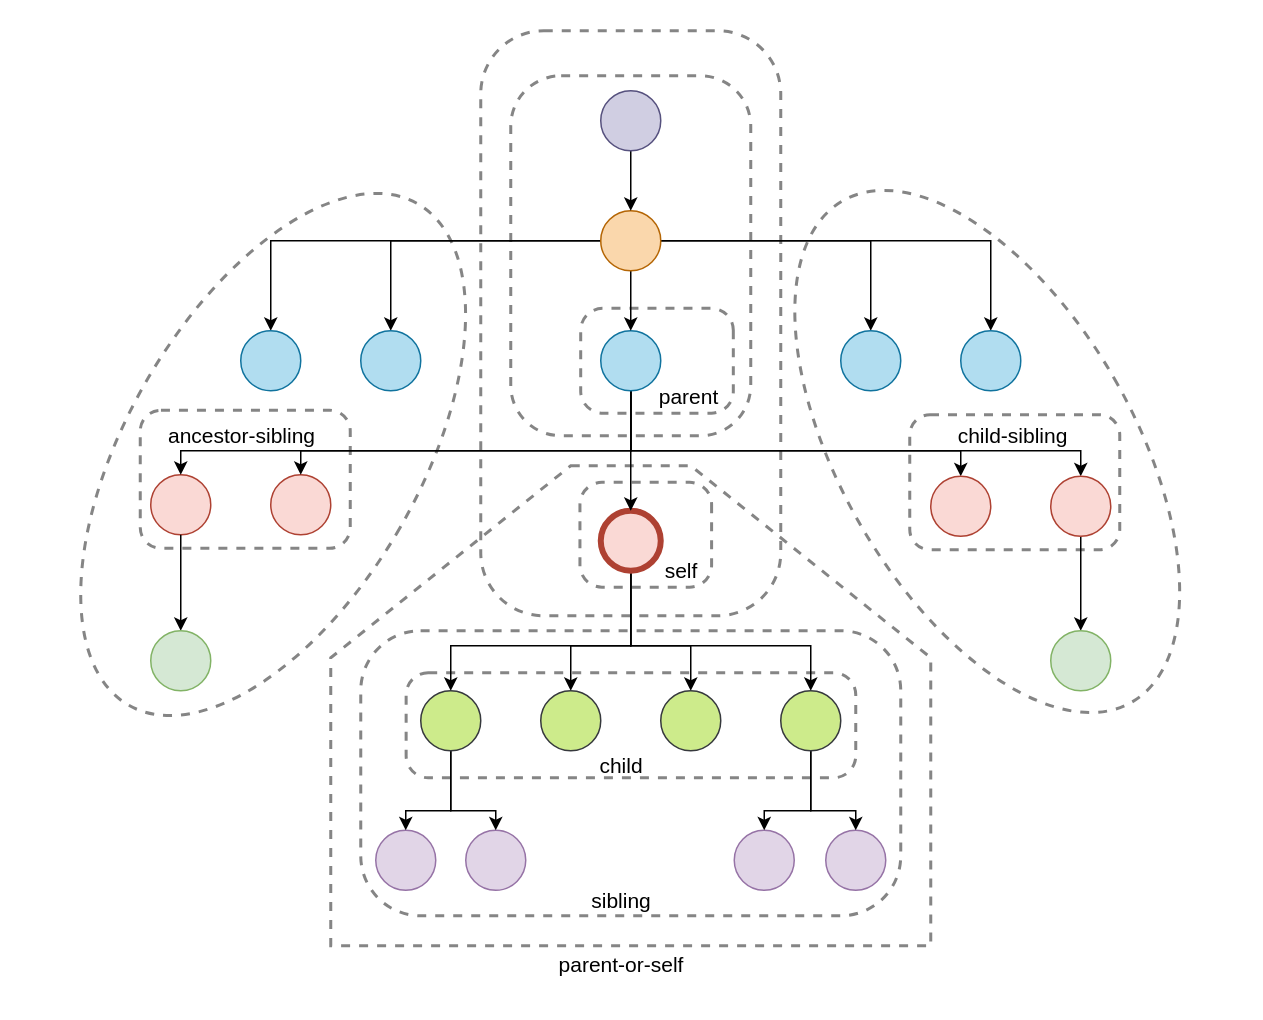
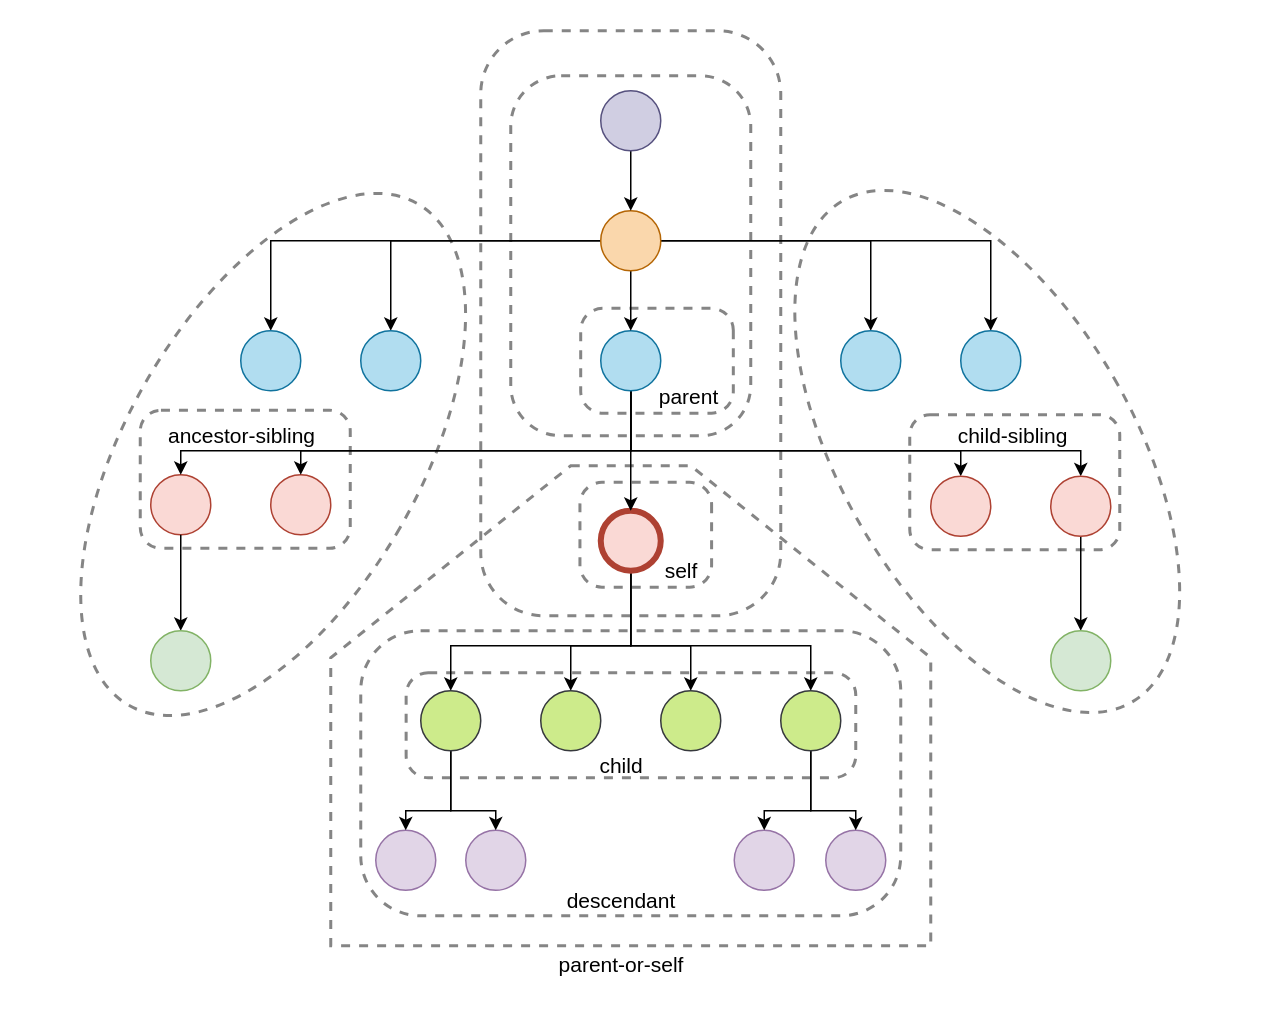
  <mxCell id="0" />
  <mxCell id="1" parent="0" />
  <mxCell id="2" value="" style="ellipse;whiteSpace=wrap;html=1;dashed=1;fontSize=16;strokeColor=#858585;strokeWidth=2;fillColor=none;rotation=-30;" vertex="1" parent="1"><mxGeometry x="497" y="107.6" width="195.32" height="385.81" as="geometry" /></mxCell>
  <mxCell id="3" value="" style="ellipse;whiteSpace=wrap;html=1;dashed=1;fontSize=16;strokeColor=#858585;strokeWidth=2;fillColor=none;rotation=30;" vertex="1" parent="1"><mxGeometry x="20.94" y="109.6" width="195.32" height="385.81" as="geometry" /></mxCell>
  <mxCell id="4" value="" style="rounded=1;whiteSpace=wrap;html=1;fontSize=16;strokeColor=#858585;strokeWidth=2;fillColor=none;dashed=1;" vertex="1" parent="1"><mxGeometry x="30" y="273" width="140" height="92" as="geometry" /></mxCell>
  <mxCell id="5" value="" style="ellipse;whiteSpace=wrap;html=1;aspect=fixed;fillColor=#fad9d5;strokeColor=#ae4132;" vertex="1" parent="1"><mxGeometry x="37" y="316" width="40" height="40" as="geometry" /></mxCell>
  <mxCell id="6" value="" style="ellipse;whiteSpace=wrap;html=1;aspect=fixed;fillColor=#fad9d5;strokeColor=#ae4132;" vertex="1" parent="1"><mxGeometry x="117" y="316" width="40" height="40" as="geometry" /></mxCell>
  <mxCell id="7" value="" style="rounded=1;whiteSpace=wrap;html=1;fontSize=16;strokeColor=#858585;strokeWidth=2;fillColor=none;dashed=1;" vertex="1" parent="1"><mxGeometry x="543" y="276" width="140" height="90" as="geometry" /></mxCell>
  <mxCell id="8" value="" style="shape=loopLimit;whiteSpace=wrap;html=1;dashed=1;fontSize=16;strokeColor=#858585;strokeWidth=2;fillColor=none;size=160;" vertex="1" parent="1"><mxGeometry x="157" y="310" width="400" height="320" as="geometry" /></mxCell>
  <mxCell id="9" value="" style="rounded=1;whiteSpace=wrap;html=1;dashed=1;fontSize=16;strokeColor=#858585;strokeWidth=2;fillColor=none;arcSize=21;" vertex="1" parent="1"><mxGeometry x="177" y="420" width="360" height="190" as="geometry" /></mxCell>
  <mxCell id="10" value="" style="rounded=1;whiteSpace=wrap;html=1;dashed=1;fontSize=16;strokeColor=#858585;strokeWidth=2;fillColor=none;arcSize=21;rotation=90;" vertex="1" parent="1"><mxGeometry x="332.09" y="312.12" width="69.87" height="87.77" as="geometry" /></mxCell>
  <mxCell id="11" value="" style="rounded=1;whiteSpace=wrap;html=1;dashed=1;fontSize=16;strokeColor=#858585;strokeWidth=2;fillColor=none;arcSize=21;" vertex="1" parent="1"><mxGeometry x="207.26" y="448" width="299.74" height="70" as="geometry" /></mxCell>
  <mxCell id="12" value="" style="rounded=1;whiteSpace=wrap;html=1;dashed=1;fontSize=16;strokeColor=#858585;strokeWidth=2;fillColor=none;arcSize=21;" vertex="1" parent="1"><mxGeometry x="277" y="50" width="160" height="240" as="geometry" /></mxCell>
  <mxCell id="13" value="" style="rounded=1;whiteSpace=wrap;html=1;dashed=1;fontSize=16;strokeColor=#858585;strokeWidth=2;fillColor=none;arcSize=21;" vertex="1" parent="1"><mxGeometry x="257" width="200" height="390" as="geometry" y="20" /></mxCell>
  <mxCell id="14" value="" style="rounded=1;whiteSpace=wrap;html=1;dashed=1;fontSize=16;strokeColor=#858585;strokeWidth=2;fillColor=none;arcSize=21;rotation=90;" vertex="1" parent="1"><mxGeometry x="339.58" y="189.13" width="69.87" height="101.75" as="geometry" /></mxCell>
  <mxCell id="15" style="edgeStyle=orthogonalEdgeStyle;rounded=0;orthogonalLoop=1;jettySize=auto;html=1;exitX=0.5;exitY=1;exitDx=0;exitDy=0;fontSize=22;" edge="1" parent="1" source="19" target="43"><mxGeometry relative="1" as="geometry"><Array as="points"><mxPoint x="357" y="430" /><mxPoint x="397" y="430" /></Array></mxGeometry></mxCell>
  <mxCell id="16" style="edgeStyle=orthogonalEdgeStyle;rounded=0;orthogonalLoop=1;jettySize=auto;html=1;exitX=0.5;exitY=1;exitDx=0;exitDy=0;fontSize=22;" edge="1" parent="1" source="19" target="42"><mxGeometry relative="1" as="geometry"><Array as="points"><mxPoint x="357" y="430" /><mxPoint x="317" y="430" /></Array></mxGeometry></mxCell>
  <mxCell id="17" style="edgeStyle=orthogonalEdgeStyle;rounded=0;orthogonalLoop=1;jettySize=auto;html=1;exitX=0.5;exitY=1;exitDx=0;exitDy=0;entryX=0.5;entryY=0;entryDx=0;entryDy=0;fontSize=22;" edge="1" parent="1" source="19" target="46"><mxGeometry relative="1" as="geometry"><Array as="points"><mxPoint x="357" y="430" /><mxPoint x="477" y="430" /></Array></mxGeometry></mxCell>
  <mxCell id="18" style="edgeStyle=orthogonalEdgeStyle;rounded=0;orthogonalLoop=1;jettySize=auto;html=1;exitX=0.5;exitY=1;exitDx=0;exitDy=0;entryX=0.5;entryY=0;entryDx=0;entryDy=0;fontSize=22;" edge="1" parent="1" source="19" target="49"><mxGeometry relative="1" as="geometry"><Array as="points"><mxPoint x="357" y="430" /><mxPoint x="237" y="430" /></Array></mxGeometry></mxCell>
  <mxCell id="19" value="" style="ellipse;whiteSpace=wrap;html=1;aspect=fixed;fillColor=#fad9d5;strokeColor=#ae4132;strokeWidth=4;" vertex="1" parent="1"><mxGeometry x="337" y="340" width="40" height="40" as="geometry" /></mxCell>
  <mxCell id="20" style="edgeStyle=orthogonalEdgeStyle;rounded=0;orthogonalLoop=1;jettySize=auto;html=1;exitX=0.5;exitY=1;exitDx=0;exitDy=0;fontSize=22;" edge="1" parent="1" source="25" target="19"><mxGeometry relative="1" as="geometry" /></mxCell>
  <mxCell id="21" style="edgeStyle=orthogonalEdgeStyle;rounded=0;orthogonalLoop=1;jettySize=auto;html=1;exitX=0.5;exitY=1;exitDx=0;exitDy=0;fontSize=22;" edge="1" parent="1" source="25" target="6"><mxGeometry relative="1" as="geometry"><Array as="points"><mxPoint x="357" y="300" /><mxPoint x="137" y="300" /></Array></mxGeometry></mxCell>
  <mxCell id="22" style="edgeStyle=orthogonalEdgeStyle;rounded=0;orthogonalLoop=1;jettySize=auto;html=1;exitX=0.5;exitY=1;exitDx=0;exitDy=0;fontSize=22;" edge="1" parent="1" source="25" target="50"><mxGeometry relative="1" as="geometry"><Array as="points"><mxPoint x="357" y="300" /><mxPoint x="577" y="300" /></Array></mxGeometry></mxCell>
  <mxCell id="23" style="edgeStyle=orthogonalEdgeStyle;rounded=0;orthogonalLoop=1;jettySize=auto;html=1;exitX=0.5;exitY=1;exitDx=0;exitDy=0;fontSize=22;" edge="1" parent="1" source="25" target="52"><mxGeometry relative="1" as="geometry"><Array as="points"><mxPoint x="357" y="300" /><mxPoint x="657" y="300" /></Array></mxGeometry></mxCell>
  <mxCell id="24" style="edgeStyle=orthogonalEdgeStyle;rounded=0;orthogonalLoop=1;jettySize=auto;html=1;exitX=0.5;exitY=1;exitDx=0;exitDy=0;entryX=0.5;entryY=0;entryDx=0;entryDy=0;fontSize=22;" edge="1" parent="1" source="25" target="5"><mxGeometry relative="1" as="geometry"><Array as="points"><mxPoint x="357" y="300" /><mxPoint x="57" y="300" /></Array></mxGeometry></mxCell>
  <mxCell id="25" value="" style="ellipse;whiteSpace=wrap;html=1;aspect=fixed;fillColor=#b1ddf0;strokeColor=#10739e;" vertex="1" parent="1"><mxGeometry x="337" y="220" width="40" height="40" as="geometry" /></mxCell>
  <mxCell id="26" style="edgeStyle=orthogonalEdgeStyle;rounded=0;orthogonalLoop=1;jettySize=auto;html=1;entryX=0.5;entryY=0;entryDx=0;entryDy=0;fontSize=22;" edge="1" parent="1" source="31" target="34"><mxGeometry relative="1" as="geometry" /></mxCell>
  <mxCell id="27" style="edgeStyle=orthogonalEdgeStyle;rounded=0;orthogonalLoop=1;jettySize=auto;html=1;exitX=1;exitY=0.5;exitDx=0;exitDy=0;entryX=0.5;entryY=0;entryDx=0;entryDy=0;fontSize=22;" edge="1" parent="1" source="31" target="35"><mxGeometry relative="1" as="geometry" /></mxCell>
  <mxCell id="28" style="edgeStyle=orthogonalEdgeStyle;rounded=0;orthogonalLoop=1;jettySize=auto;html=1;entryX=0.5;entryY=0;entryDx=0;entryDy=0;fontSize=22;" edge="1" parent="1" source="31" target="25"><mxGeometry relative="1" as="geometry" /></mxCell>
  <mxCell id="29" style="edgeStyle=orthogonalEdgeStyle;rounded=0;orthogonalLoop=1;jettySize=auto;html=1;exitX=0;exitY=0.5;exitDx=0;exitDy=0;entryX=0.5;entryY=0;entryDx=0;entryDy=0;fontSize=22;" edge="1" parent="1" source="31" target="37"><mxGeometry relative="1" as="geometry" /></mxCell>
  <mxCell id="30" style="edgeStyle=orthogonalEdgeStyle;rounded=0;orthogonalLoop=1;jettySize=auto;html=1;exitX=0;exitY=0.5;exitDx=0;exitDy=0;entryX=0.5;entryY=0;entryDx=0;entryDy=0;fontSize=22;" edge="1" parent="1" source="31" target="36"><mxGeometry relative="1" as="geometry" /></mxCell>
  <mxCell id="31" value="" style="ellipse;whiteSpace=wrap;html=1;aspect=fixed;fillColor=#fad7ac;strokeColor=#b46504;" vertex="1" parent="1"><mxGeometry x="337" y="140" width="40" height="40" as="geometry" /></mxCell>
  <mxCell id="32" style="edgeStyle=orthogonalEdgeStyle;rounded=0;orthogonalLoop=1;jettySize=auto;html=1;exitX=0.5;exitY=1;exitDx=0;exitDy=0;entryX=0.5;entryY=0;entryDx=0;entryDy=0;fontSize=22;" edge="1" parent="1" source="33" target="31"><mxGeometry relative="1" as="geometry" /></mxCell>
  <mxCell id="33" value="" style="ellipse;whiteSpace=wrap;html=1;aspect=fixed;fillColor=#d0cee2;strokeColor=#56517e;" vertex="1" parent="1"><mxGeometry x="337" y="60" width="40" height="40" as="geometry" /></mxCell>
  <mxCell id="34" value="" style="ellipse;whiteSpace=wrap;html=1;aspect=fixed;fillColor=#b1ddf0;strokeColor=#10739e;" vertex="1" parent="1"><mxGeometry x="497" y="220" width="40" height="40" as="geometry" /></mxCell>
  <mxCell id="35" value="" style="ellipse;whiteSpace=wrap;html=1;aspect=fixed;fillColor=#b1ddf0;strokeColor=#10739e;" vertex="1" parent="1"><mxGeometry x="577" y="220" width="40" height="40" as="geometry" /></mxCell>
  <mxCell id="36" value="" style="ellipse;whiteSpace=wrap;html=1;aspect=fixed;fillColor=#b1ddf0;strokeColor=#10739e;" vertex="1" parent="1"><mxGeometry x="97" y="220" width="40" height="40" as="geometry" /></mxCell>
  <mxCell id="37" value="" style="ellipse;whiteSpace=wrap;html=1;aspect=fixed;fillColor=#b1ddf0;strokeColor=#10739e;" vertex="1" parent="1"><mxGeometry x="177" y="220" width="40" height="40" as="geometry" /></mxCell>
  <mxCell id="38" value="" style="ellipse;whiteSpace=wrap;html=1;aspect=fixed;fillColor=#e1d5e7;strokeColor=#9673a6;" vertex="1" parent="1"><mxGeometry x="426" y="553" width="40" height="40" as="geometry" /></mxCell>
  <mxCell id="39" value="" style="ellipse;whiteSpace=wrap;html=1;aspect=fixed;fillColor=#e1d5e7;strokeColor=#9673a6;" vertex="1" parent="1"><mxGeometry x="487" y="553" width="40" height="40" as="geometry" /></mxCell>
  <mxCell id="40" value="" style="ellipse;whiteSpace=wrap;html=1;aspect=fixed;fillColor=#e1d5e7;strokeColor=#9673a6;" vertex="1" parent="1"><mxGeometry x="187" y="553" width="40" height="40" as="geometry" /></mxCell>
  <mxCell id="41" value="" style="ellipse;whiteSpace=wrap;html=1;aspect=fixed;fillColor=#e1d5e7;strokeColor=#9673a6;" vertex="1" parent="1"><mxGeometry x="247" y="553" width="40" height="40" as="geometry" /></mxCell>
  <mxCell id="42" value="" style="ellipse;whiteSpace=wrap;html=1;aspect=fixed;fillColor=#cdeb8b;strokeColor=#36393d;" vertex="1" parent="1"><mxGeometry x="297" y="460" width="40" height="40" as="geometry" /></mxCell>
  <mxCell id="43" value="" style="ellipse;whiteSpace=wrap;html=1;aspect=fixed;fillColor=#cdeb8b;strokeColor=#36393d;" vertex="1" parent="1"><mxGeometry x="377" y="460" width="40" height="40" as="geometry" /></mxCell>
  <mxCell id="44" style="edgeStyle=orthogonalEdgeStyle;rounded=0;orthogonalLoop=1;jettySize=auto;html=1;fontSize=14;" edge="1" parent="1" source="46" target="39"><mxGeometry relative="1" as="geometry"><Array as="points"><mxPoint x="477" y="540" /><mxPoint x="507" y="540" /></Array></mxGeometry></mxCell>
  <mxCell id="45" style="edgeStyle=orthogonalEdgeStyle;rounded=0;orthogonalLoop=1;jettySize=auto;html=1;fontSize=14;" edge="1" parent="1" source="46" target="38"><mxGeometry relative="1" as="geometry"><Array as="points"><mxPoint x="477" y="540" /><mxPoint x="446" y="540" /></Array></mxGeometry></mxCell>
  <mxCell id="46" value="" style="ellipse;whiteSpace=wrap;html=1;aspect=fixed;fillColor=#cdeb8b;strokeColor=#36393d;" vertex="1" parent="1"><mxGeometry x="457" y="460" width="40" height="40" as="geometry" /></mxCell>
  <mxCell id="47" style="edgeStyle=orthogonalEdgeStyle;rounded=0;orthogonalLoop=1;jettySize=auto;html=1;exitX=0.5;exitY=1;exitDx=0;exitDy=0;entryX=0.5;entryY=0;entryDx=0;entryDy=0;fontSize=22;" edge="1" parent="1" source="49" target="41"><mxGeometry relative="1" as="geometry"><Array as="points"><mxPoint x="237" y="540" /><mxPoint x="267" y="540" /></Array></mxGeometry></mxCell>
  <mxCell id="48" style="edgeStyle=orthogonalEdgeStyle;rounded=0;orthogonalLoop=1;jettySize=auto;html=1;exitX=0.5;exitY=1;exitDx=0;exitDy=0;fontSize=16;" edge="1" parent="1" source="49" target="40"><mxGeometry relative="1" as="geometry"><Array as="points"><mxPoint x="237" y="540" /><mxPoint x="207" y="540" /></Array></mxGeometry></mxCell>
  <mxCell id="49" value="" style="ellipse;whiteSpace=wrap;html=1;aspect=fixed;fillColor=#cdeb8b;strokeColor=#36393d;" vertex="1" parent="1"><mxGeometry x="217" y="460" width="40" height="40" as="geometry" /></mxCell>
  <mxCell id="50" value="" style="ellipse;whiteSpace=wrap;html=1;aspect=fixed;fillColor=#fad9d5;strokeColor=#ae4132;" vertex="1" parent="1"><mxGeometry x="557" y="317" width="40" height="40" as="geometry" /></mxCell>
  <mxCell id="51" style="edgeStyle=orthogonalEdgeStyle;rounded=0;orthogonalLoop=1;jettySize=auto;html=1;exitX=0.5;exitY=1;exitDx=0;exitDy=0;entryX=0.5;entryY=0;entryDx=0;entryDy=0;fontSize=22;" edge="1" parent="1" source="52" target="53"><mxGeometry relative="1" as="geometry" /></mxCell>
  <mxCell id="52" value="" style="ellipse;whiteSpace=wrap;html=1;aspect=fixed;fillColor=#fad9d5;strokeColor=#ae4132;" vertex="1" parent="1"><mxGeometry x="637" y="317" width="40" height="40" as="geometry" /></mxCell>
  <mxCell id="53" value="" style="ellipse;whiteSpace=wrap;html=1;aspect=fixed;fillColor=#d5e8d4;strokeColor=#82b366;" vertex="1" parent="1"><mxGeometry x="637" y="420" width="40" height="40" as="geometry" /></mxCell>
  <mxCell id="54" style="edgeStyle=orthogonalEdgeStyle;rounded=0;orthogonalLoop=1;jettySize=auto;html=1;exitX=0.5;exitY=1;exitDx=0;exitDy=0;entryX=0.5;entryY=0;entryDx=0;entryDy=0;fontSize=22;" edge="1" parent="1" source="5" target="55"><mxGeometry relative="1" as="geometry" /></mxCell>
  <mxCell id="55" value="" style="ellipse;whiteSpace=wrap;html=1;aspect=fixed;fillColor=#d5e8d4;strokeColor=#82b366;" vertex="1" parent="1"><mxGeometry x="37" y="420" width="40" height="40" as="geometry" /></mxCell>
  <mxCell id="56" value="&lt;font style=&quot;font-size: 14px&quot;&gt;self&lt;/font&gt;" style="text;html=1;strokeColor=none;fillColor=none;align=center;verticalAlign=middle;whiteSpace=wrap;rounded=0;fontSize=22;" vertex="1" parent="1"><mxGeometry x="361" y="360" width="60" height="35" as="geometry" /></mxCell>
  <mxCell id="57" value="&lt;font style=&quot;font-size: 14px&quot;&gt;parent&lt;/font&gt;" style="text;html=1;strokeColor=none;fillColor=none;align=center;verticalAlign=middle;whiteSpace=wrap;rounded=0;fontSize=22;" vertex="1" parent="1"><mxGeometry x="366" y="244" width="60" height="35" as="geometry" /></mxCell>
  <mxCell id="58" value="&lt;font style=&quot;font-size: 14px&quot;&gt;child&lt;/font&gt;" style="text;html=1;strokeColor=none;fillColor=none;align=center;verticalAlign=middle;whiteSpace=wrap;rounded=0;fontSize=22;" vertex="1" parent="1"><mxGeometry x="321" y="490.41" width="60" height="35" as="geometry" /></mxCell>
- <mxCell id="59" value="&lt;font style=&quot;font-size: 14px&quot;&gt;sibling&lt;/font&gt;" style="text;html=1;strokeColor=none;fillColor=none;align=center;verticalAlign=middle;whiteSpace=wrap;rounded=0;fontSize=22;" vertex="1" parent="1"><mxGeometry x="321" y="580" width="60" height="35" as="geometry" /></mxCell>
+ <mxCell id="59" value="&lt;font style=&quot;font-size: 14px&quot;&gt;descendant&lt;/font&gt;" style="text;html=1;strokeColor=none;fillColor=none;align=center;verticalAlign=middle;whiteSpace=wrap;rounded=0;fontSize=22;" vertex="1" parent="1"><mxGeometry x="321" y="580" width="60" height="35" as="geometry" /></mxCell>
  <mxCell id="60" value="&lt;font style=&quot;font-size: 14px&quot;&gt;parent-or-self&lt;/font&gt;" style="text;html=1;strokeColor=none;fillColor=none;align=center;verticalAlign=middle;whiteSpace=wrap;rounded=0;fontSize=22;" vertex="1" parent="1"><mxGeometry x="288" y="623" width="126" height="35" as="geometry" /></mxCell>
  <mxCell id="61" value="&lt;font style=&quot;font-size: 14px&quot;&gt;ancestor-sibling&lt;/font&gt;" style="text;html=1;strokeColor=none;fillColor=none;align=center;verticalAlign=middle;whiteSpace=wrap;rounded=0;fontSize=22;" vertex="1" parent="1"><mxGeometry x="33" y="270" width="130" height="35" as="geometry" /></mxCell>
  <mxCell id="62" value="&lt;font style=&quot;font-size: 14px&quot;&gt;child-sibling&lt;/font&gt;" style="text;html=1;strokeColor=none;fillColor=none;align=center;verticalAlign=middle;whiteSpace=wrap;rounded=0;fontSize=22;" vertex="1" parent="1"><mxGeometry x="547" y="270" width="130" height="35" as="geometry" /></mxCell>
